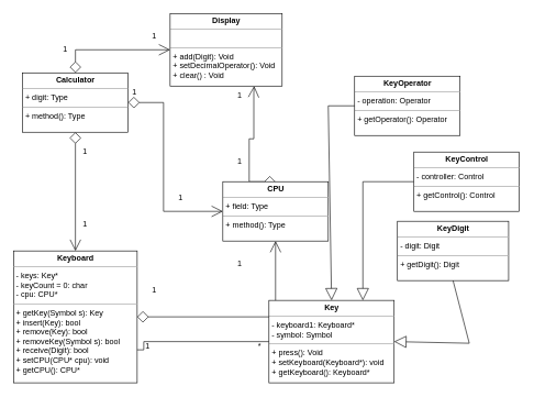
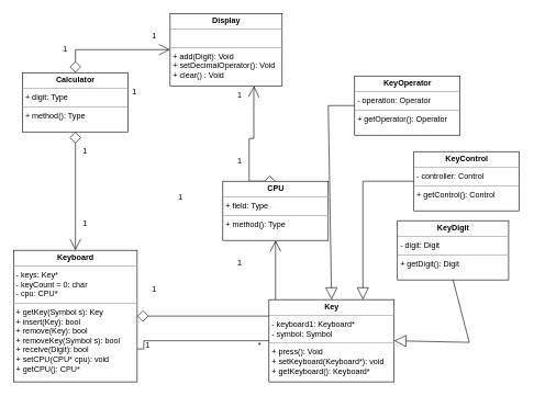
  <mxCell id="0" />
  <mxCell id="1" parent="0" />
- <mxCell id="2" style="edgeStyle=orthogonalEdgeStyle;rounded=0;orthogonalLoop=1;jettySize=auto;html=1;exitX=1;exitY=0.5;exitDx=0;exitDy=0;endArrow=open;endFill=0;endSize=15;startArrow=diamond;startFill=0;startSize=15;entryX=0;entryY=0.5;entryDx=0;entryDy=0;" parent="1" source="8" target="9" edge="1"><mxGeometry relative="1" as="geometry"><mxPoint x="187.5" y="154" as="sourcePoint" /><mxPoint x="267.5" y="135" as="targetPoint" /><Array as="points"><mxPoint x="247.5" y="155" /><mxPoint x="247.5" y="320" /></Array></mxGeometry></mxCell>
  <mxCell id="3" style="edgeStyle=orthogonalEdgeStyle;rounded=0;orthogonalLoop=1;jettySize=auto;html=1;exitX=0.5;exitY=0;exitDx=0;exitDy=0;entryX=0;entryY=0.5;entryDx=0;entryDy=0;endArrow=open;endFill=0;startArrow=diamond;startFill=0;endSize=15;startSize=15;" parent="1" source="8" target="7" edge="1"><mxGeometry relative="1" as="geometry"><mxPoint x="97.5" y="90" as="sourcePoint" /><mxPoint x="97.5" y="-45" as="targetPoint" /></mxGeometry></mxCell>
  <mxCell id="4" style="edgeStyle=orthogonalEdgeStyle;rounded=0;orthogonalLoop=1;jettySize=auto;html=1;exitX=0.5;exitY=1;exitDx=0;exitDy=0;entryX=0.5;entryY=0;entryDx=0;entryDy=0;endArrow=open;endFill=0;startArrow=diamond;startFill=0;endSize=15;startSize=15;" parent="1" source="8" target="10" edge="1"><mxGeometry relative="1" as="geometry"><mxPoint x="112.5" y="220" as="sourcePoint" /><mxPoint x="112.5" y="355" as="targetPoint" /></mxGeometry></mxCell>
  <mxCell id="5" style="edgeStyle=orthogonalEdgeStyle;rounded=0;orthogonalLoop=1;jettySize=auto;html=1;endArrow=open;endFill=0;endSize=15;startSize=15;startArrow=diamond;startFill=0;exitX=0.5;exitY=0;exitDx=0;exitDy=0;entryX=0.75;entryY=1;entryDx=0;entryDy=0;" parent="1" source="9" target="7" edge="1"><mxGeometry relative="1" as="geometry"><mxPoint x="397.5" y="95" as="sourcePoint" /><mxPoint x="467.5" y="50" as="targetPoint" /><Array as="points"><mxPoint x="377.5" y="210" /><mxPoint x="384.5" y="210" /><mxPoint x="384.5" y="140" /><mxPoint x="385.5" y="140" /></Array></mxGeometry></mxCell>
  <mxCell id="6" style="edgeStyle=orthogonalEdgeStyle;rounded=0;orthogonalLoop=1;jettySize=auto;html=1;entryX=0.5;entryY=1;entryDx=0;entryDy=0;endArrow=open;endFill=0;endSize=15;startSize=15;startArrow=diamond;startFill=0;exitX=1;exitY=0.5;exitDx=0;exitDy=0;" parent="1" source="10" target="9" edge="1"><mxGeometry relative="1" as="geometry"><mxPoint x="187.5" y="421" as="sourcePoint" /><mxPoint x="372.5" y="220" as="targetPoint" /></mxGeometry></mxCell>
  <mxCell id="7" value="&lt;p style=&quot;margin:0px;margin-top:4px;text-align:center;&quot;&gt;&lt;b&gt;Display&lt;/b&gt;&lt;/p&gt;&lt;hr size=&quot;1&quot;&gt;&lt;p style=&quot;margin:0px;margin-left:4px;&quot;&gt;&lt;br&gt;&lt;/p&gt;&lt;hr size=&quot;1&quot;&gt;&lt;p style=&quot;margin:0px;margin-left:4px;&quot;&gt;+ add(Digit): Void&lt;/p&gt;&lt;p style=&quot;margin:0px;margin-left:4px;&quot;&gt;+ setDecimalOperator(): Void&lt;/p&gt;&lt;p style=&quot;margin:0px;margin-left:4px;&quot;&gt;+ clear() : Void&lt;/p&gt;" style="verticalAlign=top;align=left;overflow=fill;fontSize=12;fontFamily=Helvetica;html=1;whiteSpace=wrap;" vertex="1" parent="1"><mxGeometry x="257.5" y="20" width="170" height="110" as="geometry" /></mxCell>
  <mxCell id="8" value="&lt;p style=&quot;margin:0px;margin-top:4px;text-align:center;&quot;&gt;&lt;b&gt;Calculator&lt;/b&gt;&lt;/p&gt;&lt;hr size=&quot;1&quot;&gt;&lt;p style=&quot;margin:0px;margin-left:4px;&quot;&gt;+ digit: Type&lt;/p&gt;&lt;hr size=&quot;1&quot;&gt;&lt;p style=&quot;margin:0px;margin-left:4px;&quot;&gt;+ method(): Type&lt;/p&gt;" style="verticalAlign=top;align=left;overflow=fill;fontSize=12;fontFamily=Helvetica;html=1;whiteSpace=wrap;" vertex="1" parent="1"><mxGeometry x="33.75" y="110" width="160" height="90" as="geometry" /></mxCell>
  <mxCell id="9" value="&lt;p style=&quot;margin:0px;margin-top:4px;text-align:center;&quot;&gt;&lt;b&gt;CPU&lt;/b&gt;&lt;/p&gt;&lt;hr size=&quot;1&quot;&gt;&lt;p style=&quot;margin:0px;margin-left:4px;&quot;&gt;+ field: Type&lt;/p&gt;&lt;hr size=&quot;1&quot;&gt;&lt;p style=&quot;margin:0px;margin-left:4px;&quot;&gt;+ method(): Type&lt;/p&gt;" style="verticalAlign=top;align=left;overflow=fill;fontSize=12;fontFamily=Helvetica;html=1;whiteSpace=wrap;" vertex="1" parent="1"><mxGeometry x="337.5" y="275" width="160" height="90" as="geometry" /></mxCell>
  <mxCell id="10" value="&lt;p style=&quot;margin:0px;margin-top:4px;text-align:center;&quot;&gt;&lt;b&gt;Keyboard&lt;/b&gt;&lt;/p&gt;&lt;hr size=&quot;1&quot;&gt;&lt;p style=&quot;margin:0px;margin-left:4px;&quot;&gt;- keys: Key*&lt;/p&gt;&lt;p style=&quot;margin:0px;margin-left:4px;&quot;&gt;- keyCount = 0: char&lt;/p&gt;&lt;p style=&quot;margin:0px;margin-left:4px;&quot;&gt;- cpu: CPU*&lt;/p&gt;&lt;hr size=&quot;1&quot;&gt;&lt;p style=&quot;margin:0px;margin-left:4px;&quot;&gt;+ getKey(Symbol s): Key&lt;/p&gt;&lt;p style=&quot;margin:0px;margin-left:4px;&quot;&gt;+ insert(Key): bool&lt;/p&gt;&lt;p style=&quot;margin:0px;margin-left:4px;&quot;&gt;+ remove(Key): bool&lt;/p&gt;&lt;p style=&quot;margin:0px;margin-left:4px;&quot;&gt;+ removeKey(Symbol s): bool&lt;/p&gt;&lt;p style=&quot;margin:0px;margin-left:4px;&quot;&gt;+ receive(Digit): bool&lt;/p&gt;&lt;p style=&quot;margin:0px;margin-left:4px;&quot;&gt;+ setCPU(CPU* cpu): void&lt;/p&gt;&lt;p style=&quot;margin:0px;margin-left:4px;&quot;&gt;+ getCPU(): CPU*&lt;/p&gt;&lt;p style=&quot;margin:0px;margin-left:4px;&quot;&gt;&lt;br&gt;&lt;/p&gt;" style="verticalAlign=top;align=left;overflow=fill;fontSize=12;fontFamily=Helvetica;html=1;whiteSpace=wrap;" vertex="1" parent="1"><mxGeometry x="20" y="380" width="187.5" height="200" as="geometry" /></mxCell>
  <mxCell id="11" value="&lt;p style=&quot;margin:0px;margin-top:4px;text-align:center;&quot;&gt;&lt;b&gt;Key&lt;/b&gt;&lt;/p&gt;&lt;hr size=&quot;1&quot;&gt;&lt;p style=&quot;margin:0px;margin-left:4px;&quot;&gt;- keyboard1: Keyboard*&lt;/p&gt;&lt;p style=&quot;margin:0px;margin-left:4px;&quot;&gt;- symbol: Symbol&lt;/p&gt;&lt;hr size=&quot;1&quot;&gt;&lt;p style=&quot;margin:0px;margin-left:4px;&quot;&gt;+ press(): Void&lt;/p&gt;&lt;p style=&quot;margin:0px;margin-left:4px;&quot;&gt;+ setKeyboard(Keyboard*): void&lt;/p&gt;&lt;p style=&quot;margin:0px;margin-left:4px;&quot;&gt;+ getKeyboard(): Keyboard*&lt;/p&gt;&lt;p style=&quot;margin:0px;margin-left:4px;&quot;&gt;&lt;br&gt;&lt;/p&gt;" style="verticalAlign=top;align=left;overflow=fill;fontSize=12;fontFamily=Helvetica;html=1;whiteSpace=wrap;" vertex="1" parent="1"><mxGeometry x="407.5" y="455" width="190" height="125" as="geometry" /></mxCell>
  <mxCell id="12" value="" style="endArrow=none;html=1;edgeStyle=orthogonalEdgeStyle;rounded=0;exitX=1;exitY=0.75;exitDx=0;exitDy=0;entryX=0;entryY=0.5;entryDx=0;entryDy=0;" edge="1" parent="1" source="10" target="11"><mxGeometry relative="1" as="geometry"><mxPoint x="227.5" y="517.75" as="sourcePoint" /><mxPoint x="387.5" y="500" as="targetPoint" /><Array as="points"><mxPoint x="217.5" y="530" /><mxPoint x="217.5" y="518" /></Array></mxGeometry></mxCell>
  <mxCell id="13" value="&lt;p style=&quot;margin:0px;margin-top:4px;text-align:center;&quot;&gt;&lt;b&gt;KeyOperator&lt;/b&gt;&lt;/p&gt;&lt;hr size=&quot;1&quot;&gt;&lt;p style=&quot;margin:0px;margin-left:4px;&quot;&gt;- operation: Operator&lt;/p&gt;&lt;hr size=&quot;1&quot;&gt;&lt;p style=&quot;margin:0px;margin-left:4px;&quot;&gt;+ getOperator(): Operator&lt;/p&gt;" style="verticalAlign=top;align=left;overflow=fill;fontSize=12;fontFamily=Helvetica;html=1;whiteSpace=wrap;" vertex="1" parent="1"><mxGeometry x="537.5" y="115" width="160" height="90" as="geometry" /></mxCell>
  <mxCell id="14" value="" style="endArrow=block;endSize=16;endFill=0;html=1;rounded=0;exitX=0;exitY=0.5;exitDx=0;exitDy=0;entryX=0.5;entryY=0;entryDx=0;entryDy=0;" edge="1" parent="1" source="13" target="11"><mxGeometry width="160" relative="1" as="geometry"><mxPoint x="117.5" y="615" as="sourcePoint" /><mxPoint x="277.5" y="615" as="targetPoint" /><Array as="points"><mxPoint x="497.5" y="160" /></Array></mxGeometry></mxCell>
  <mxCell id="15" value="&lt;p style=&quot;margin:0px;margin-top:4px;text-align:center;&quot;&gt;&lt;b&gt;KeyDigit&lt;/b&gt;&lt;/p&gt;&lt;hr size=&quot;1&quot;&gt;&lt;p style=&quot;margin:0px;margin-left:4px;&quot;&gt;- digit: Digit&lt;/p&gt;&lt;hr size=&quot;1&quot;&gt;&lt;p style=&quot;margin:0px;margin-left:4px;&quot;&gt;&lt;span style=&quot;background-color: initial;&quot;&gt;+ getDigit(): Digit&lt;/span&gt;&lt;br&gt;&lt;/p&gt;" style="verticalAlign=top;align=left;overflow=fill;fontSize=12;fontFamily=Helvetica;html=1;whiteSpace=wrap;" vertex="1" parent="1"><mxGeometry x="602.5" y="335" width="168.75" height="90" as="geometry" /></mxCell>
  <mxCell id="16" value="" style="endArrow=block;endSize=16;endFill=0;html=1;rounded=0;exitX=0.5;exitY=1;exitDx=0;exitDy=0;entryX=1;entryY=0.5;entryDx=0;entryDy=0;" edge="1" parent="1" source="15" target="11"><mxGeometry width="160" relative="1" as="geometry"><mxPoint x="400" y="760" as="sourcePoint" /><mxPoint x="560" y="760" as="targetPoint" /><Array as="points"><mxPoint x="711.5" y="520" /></Array></mxGeometry></mxCell>
  <mxCell id="17" style="edgeStyle=orthogonalEdgeStyle;rounded=0;orthogonalLoop=1;jettySize=auto;html=1;exitX=0;exitY=0.5;exitDx=0;exitDy=0;endArrow=block;endFill=0;strokeWidth=1;endSize=16;entryX=0.75;entryY=0;entryDx=0;entryDy=0;" edge="1" parent="1" source="18" target="11"><mxGeometry relative="1" as="geometry"><mxPoint x="547.5" y="410" as="targetPoint" /></mxGeometry></mxCell>
  <mxCell id="18" value="&lt;p style=&quot;margin:0px;margin-top:4px;text-align:center;&quot;&gt;&lt;b&gt;KeyControl&lt;/b&gt;&lt;/p&gt;&lt;hr size=&quot;1&quot;&gt;&lt;p style=&quot;margin:0px;margin-left:4px;&quot;&gt;- controller: Control&lt;/p&gt;&lt;hr size=&quot;1&quot;&gt;&lt;p style=&quot;margin:0px;margin-left:4px;&quot;&gt;+ getControl(): Control&lt;/p&gt;" style="verticalAlign=top;align=left;overflow=fill;fontSize=12;fontFamily=Helvetica;html=1;whiteSpace=wrap;" vertex="1" parent="1"><mxGeometry x="627.5" y="230" width="160" height="90" as="geometry" /></mxCell>
  <mxCell id="19" value="1" style="text;html=1;align=center;verticalAlign=middle;resizable=0;points=[];autosize=1;strokeColor=none;fillColor=none;" vertex="1" parent="1"><mxGeometry x="217.5" y="40" width="30" height="30" as="geometry" /></mxCell>
  <mxCell id="20" value="1" style="text;html=1;align=center;verticalAlign=middle;resizable=0;points=[];autosize=1;strokeColor=none;fillColor=none;" vertex="1" parent="1"><mxGeometry x="82.5" y="60" width="30" height="30" as="geometry" /></mxCell>
  <mxCell id="21" value="1" style="text;html=1;align=center;verticalAlign=middle;resizable=0;points=[];autosize=1;strokeColor=none;fillColor=none;" vertex="1" parent="1"><mxGeometry x="112.5" y="215" width="30" height="30" as="geometry" /></mxCell>
  <mxCell id="22" value="1" style="text;html=1;align=center;verticalAlign=middle;resizable=0;points=[];autosize=1;strokeColor=none;fillColor=none;" vertex="1" parent="1"><mxGeometry x="112.5" y="325" width="30" height="30" as="geometry" /></mxCell>
  <mxCell id="23" value="*" style="text;html=1;align=center;verticalAlign=middle;resizable=0;points=[];autosize=1;strokeColor=none;fillColor=none;" vertex="1" parent="1"><mxGeometry x="377.5" y="510" width="30" height="30" as="geometry" /></mxCell>
  <mxCell id="24" value="1" style="text;html=1;align=center;verticalAlign=middle;resizable=0;points=[];autosize=1;strokeColor=none;fillColor=none;" vertex="1" parent="1"><mxGeometry x="207.5" y="510" width="30" height="30" as="geometry" /></mxCell>
  <mxCell id="25" value="1" style="text;html=1;align=center;verticalAlign=middle;resizable=0;points=[];autosize=1;strokeColor=none;fillColor=none;" vertex="1" parent="1"><mxGeometry x="187.5" y="125" width="30" height="30" as="geometry" /></mxCell>
  <mxCell id="26" value="1" style="text;html=1;align=center;verticalAlign=middle;resizable=0;points=[];autosize=1;strokeColor=none;fillColor=none;" vertex="1" parent="1"><mxGeometry x="257.5" y="285" width="30" height="30" as="geometry" /></mxCell>
  <mxCell id="27" value="1" style="text;html=1;align=center;verticalAlign=middle;resizable=0;points=[];autosize=1;strokeColor=none;fillColor=none;" vertex="1" parent="1"><mxGeometry x="217.5" y="425" width="30" height="30" as="geometry" /></mxCell>
  <mxCell id="28" value="1" style="text;html=1;align=center;verticalAlign=middle;resizable=0;points=[];autosize=1;strokeColor=none;fillColor=none;" vertex="1" parent="1"><mxGeometry x="347.5" y="230" width="30" height="30" as="geometry" /></mxCell>
  <mxCell id="29" value="1" style="text;html=1;align=center;verticalAlign=middle;resizable=0;points=[];autosize=1;strokeColor=none;fillColor=none;" vertex="1" parent="1"><mxGeometry x="347.5" y="385" width="30" height="30" as="geometry" /></mxCell>
  <mxCell id="30" value="1" style="text;html=1;align=center;verticalAlign=middle;resizable=0;points=[];autosize=1;strokeColor=none;fillColor=none;" vertex="1" parent="1"><mxGeometry x="347.5" y="130" width="30" height="30" as="geometry" /></mxCell>
